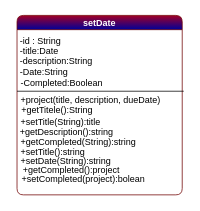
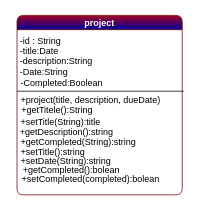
  <mxCell id="0" />
  <mxCell id="1" parent="0" />
- <mxCell id="2" value="setDate" style="swimlane;fillColor=#a20025;strokeColor=#6F0000;fontColor=#ffffff;gradientColor=#000099;glass=0;shadow=0;sketch=0;rounded=1;startSize=19;" vertex="1" parent="1"><mxGeometry x="22" y="20" width="220" height="239" as="geometry" /></mxCell>
+ <mxCell id="2" value="project" style="swimlane;fillColor=#a20025;strokeColor=#6F0000;fontColor=#ffffff;gradientColor=#000099;glass=0;shadow=0;sketch=0;rounded=1;startSize=19;" vertex="1" parent="1"><mxGeometry x="22" y="20" width="220" height="239" as="geometry" /></mxCell>
  <mxCell id="3" value="-id : String " style="text;strokeColor=none;fillColor=none;align=left;verticalAlign=top;spacingLeft=4;spacingRight=4;overflow=hidden;rotatable=0;points=[[0,0.5],[1,0.5]];portConstraint=eastwest;" vertex="1" parent="2"><mxGeometry x="-2" y="20" width="80" height="26" as="geometry" /></mxCell>
  <mxCell id="4" value="-title:Date" style="text;strokeColor=none;fillColor=none;align=left;verticalAlign=top;spacingLeft=4;spacingRight=4;overflow=hidden;rotatable=0;points=[[0,0.5],[1,0.5]];portConstraint=eastwest;" vertex="1" parent="2"><mxGeometry x="-2" y="34" width="80" height="26" as="geometry" /></mxCell>
  <mxCell id="5" value="-description:String" style="text;strokeColor=none;fillColor=none;align=left;verticalAlign=top;spacingLeft=4;spacingRight=4;overflow=hidden;rotatable=0;points=[[0,0.5],[1,0.5]];portConstraint=eastwest;" vertex="1" parent="2"><mxGeometry x="-2" y="47" width="150" height="26" as="geometry" /></mxCell>
  <mxCell id="6" value="-Date:String" style="text;strokeColor=none;fillColor=none;align=left;verticalAlign=top;spacingLeft=4;spacingRight=4;overflow=hidden;rotatable=0;points=[[0,0.5],[1,0.5]];portConstraint=eastwest;" vertex="1" parent="2"><mxGeometry x="-2" y="62" width="90" height="26" as="geometry" /></mxCell>
  <mxCell id="7" value="-Completed:Boolean" style="text;strokeColor=none;fillColor=none;align=left;verticalAlign=top;spacingLeft=4;spacingRight=4;overflow=hidden;rotatable=0;points=[[0,0.5],[1,0.5]];portConstraint=eastwest;" vertex="1" parent="2"><mxGeometry x="-1" y="76" width="142" height="26" as="geometry" /></mxCell>
  <mxCell id="8" value="+project(title, description, dueDate)" style="text;strokeColor=none;fillColor=none;align=left;verticalAlign=top;spacingLeft=4;spacingRight=4;overflow=hidden;rotatable=0;points=[[0,0.5],[1,0.5]];portConstraint=eastwest;" vertex="1" parent="2"><mxGeometry x="-1" y="99" width="221" height="26" as="geometry" /></mxCell>
  <mxCell id="9" value="+getTitele():String" style="text;strokeColor=none;fillColor=none;align=left;verticalAlign=top;spacingLeft=4;spacingRight=4;overflow=hidden;rotatable=0;points=[[0,0.5],[1,0.5]];portConstraint=eastwest;" vertex="1" parent="2"><mxGeometry y="113" width="130" height="26" as="geometry" /></mxCell>
  <mxCell id="10" value="+setTitle(String):title" style="text;strokeColor=none;fillColor=none;align=left;verticalAlign=top;spacingLeft=4;spacingRight=4;overflow=hidden;rotatable=0;points=[[0,0.5],[1,0.5]];portConstraint=eastwest;" vertex="1" parent="2"><mxGeometry x="-1" y="129" width="127" height="26" as="geometry" /></mxCell>
- <mxCell id="11" value="+setCompleted(project):bolean" style="text;strokeColor=none;fillColor=none;align=left;verticalAlign=top;spacingLeft=4;spacingRight=4;overflow=hidden;rotatable=0;points=[[0,0.5],[1,0.5]];portConstraint=eastwest;" vertex="1" parent="2"><mxGeometry x="0.5" y="205" width="211" height="25" as="geometry" /></mxCell>
+ <mxCell id="11" value="+setCompleted(completed):bolean" style="text;strokeColor=none;fillColor=none;align=left;verticalAlign=top;spacingLeft=4;spacingRight=4;overflow=hidden;rotatable=0;points=[[0,0.5],[1,0.5]];portConstraint=eastwest;" vertex="1" parent="2"><mxGeometry x="0.5" y="205" width="211" height="25" as="geometry" /></mxCell>
  <mxCell id="12" value="" style="endArrow=none;html=1;" edge="1" parent="1"><mxGeometry width="50" height="50" relative="1" as="geometry"><mxPoint x="22" y="121" as="sourcePoint" /><mxPoint x="244" y="121" as="targetPoint" /></mxGeometry></mxCell>
  <mxCell id="13" value="+getDescription():string" style="text;strokeColor=none;fillColor=none;align=left;verticalAlign=top;spacingLeft=4;spacingRight=4;overflow=hidden;rotatable=0;points=[[0,0.5],[1,0.5]];portConstraint=eastwest;" vertex="1" parent="1"><mxGeometry x="20" y="162" width="162" height="26" as="geometry" /></mxCell>
  <mxCell id="14" value="+getCompleted(String):string" style="text;strokeColor=none;fillColor=none;align=left;verticalAlign=top;spacingLeft=4;spacingRight=4;overflow=hidden;rotatable=0;points=[[0,0.5],[1,0.5]];portConstraint=eastwest;" vertex="1" parent="1"><mxGeometry x="21" y="175" width="181" height="26" as="geometry" /></mxCell>
  <mxCell id="15" value="+setTitle():string" style="text;strokeColor=none;fillColor=none;align=left;verticalAlign=top;spacingLeft=4;spacingRight=4;overflow=hidden;rotatable=0;points=[[0,0.5],[1,0.5]];portConstraint=eastwest;" vertex="1" parent="1"><mxGeometry x="21" y="189" width="171" height="26" as="geometry" /></mxCell>
- <mxCell id="16" value="+getCompleted():project" style="text;strokeColor=none;fillColor=none;align=left;verticalAlign=top;spacingLeft=4;spacingRight=4;overflow=hidden;rotatable=0;points=[[0,0.5],[1,0.5]];portConstraint=eastwest;" vertex="1" parent="1"><mxGeometry x="24" y="213" width="211" height="26" as="geometry" /></mxCell>
+ <mxCell id="16" value="+getCompleted():bolean" style="text;strokeColor=none;fillColor=none;align=left;verticalAlign=top;spacingLeft=4;spacingRight=4;overflow=hidden;rotatable=0;points=[[0,0.5],[1,0.5]];portConstraint=eastwest;" vertex="1" parent="1"><mxGeometry x="24" y="213" width="211" height="26" as="geometry" /></mxCell>
  <mxCell id="17" value="+setDate(String):string" style="text;strokeColor=none;fillColor=none;align=left;verticalAlign=top;spacingLeft=4;spacingRight=4;overflow=hidden;rotatable=0;points=[[0,0.5],[1,0.5]];portConstraint=eastwest;" vertex="1" parent="1"><mxGeometry x="21" y="201" width="161" height="26" as="geometry" /></mxCell>
